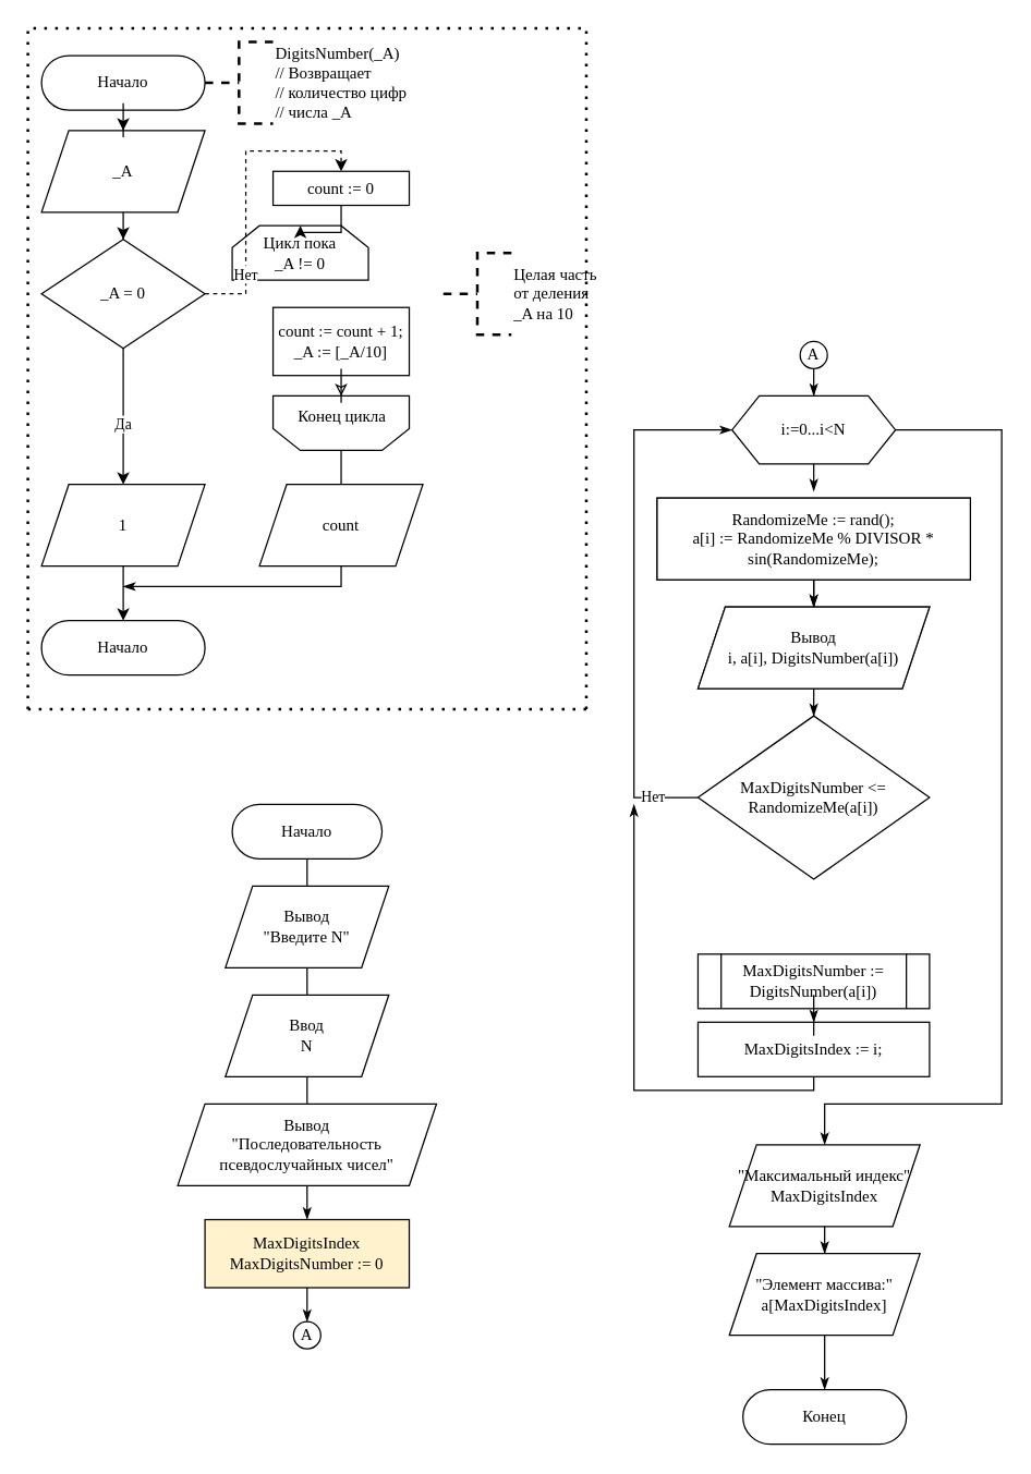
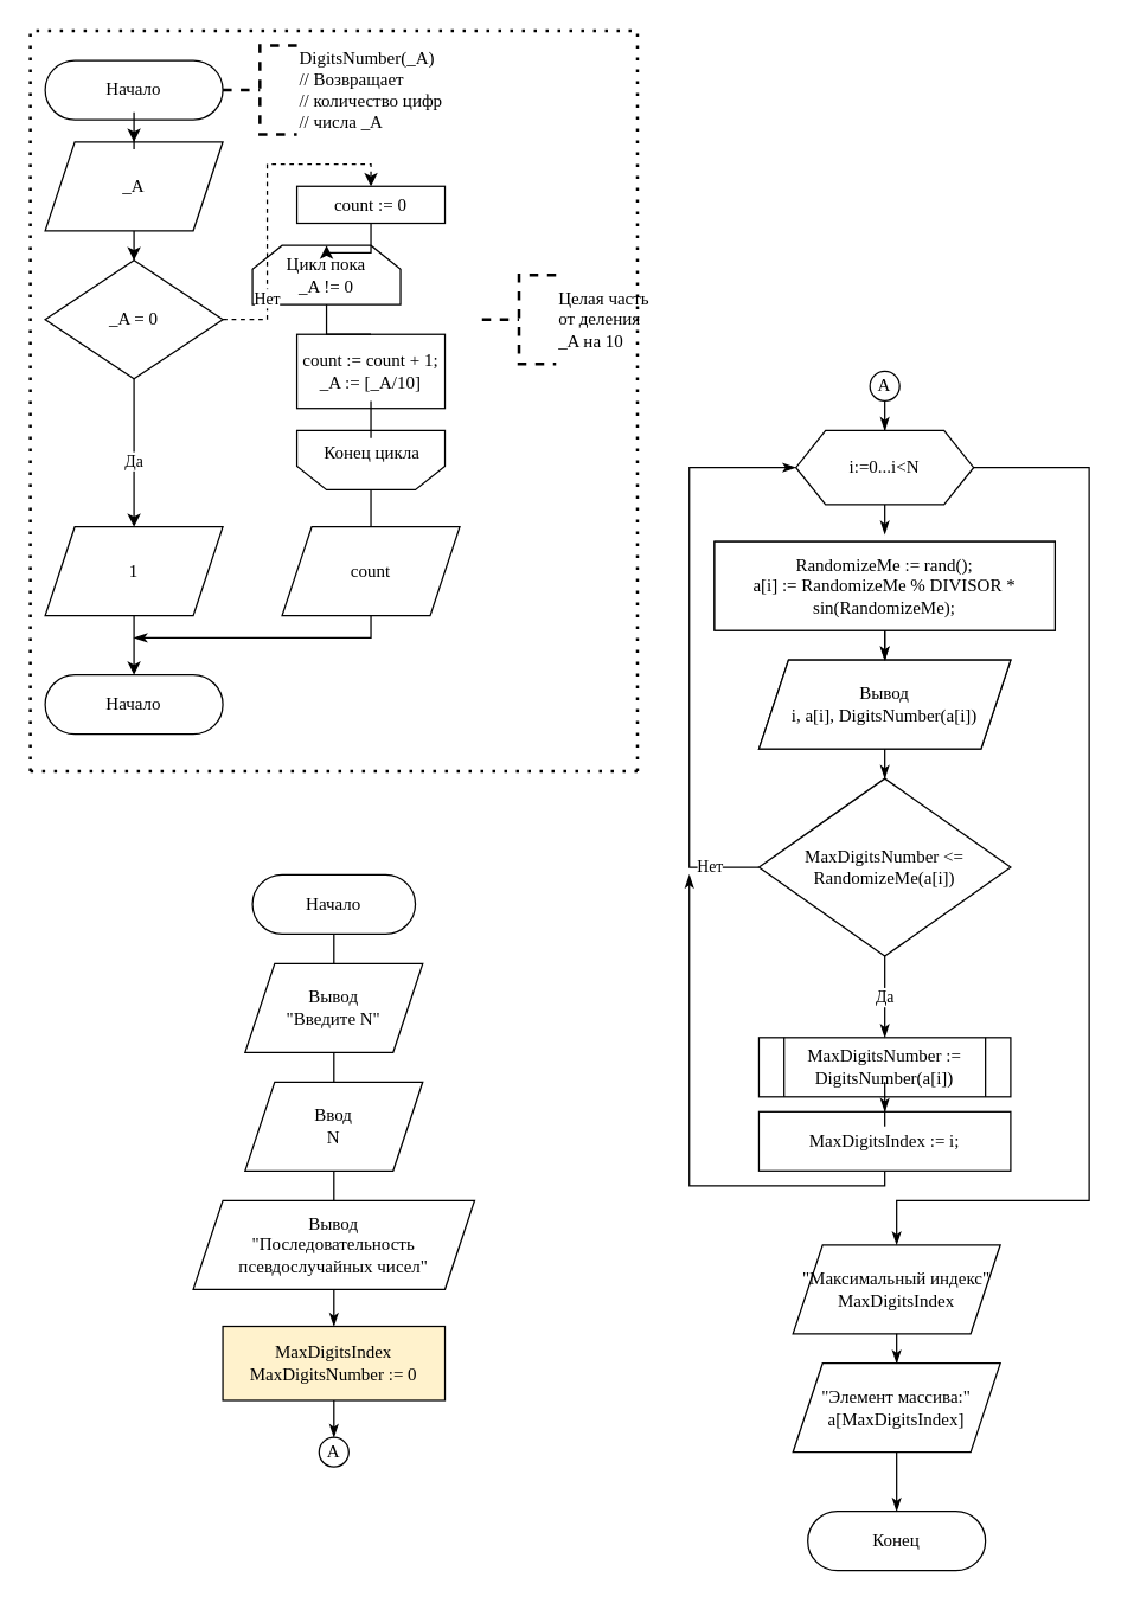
  <mxCell id="0" />
  <mxCell id="1" parent="0" />
  <mxCell id="2" value="" style="group" vertex="1" connectable="0" parent="1"><mxGeometry x="20" y="20" width="410" height="500" as="geometry" /></mxCell>
  <mxCell id="3" value="&lt;div&gt;Начало&lt;/div&gt;" style="rounded=1;whiteSpace=wrap;html=1;arcSize=50;fontFamily=Consolas;" parent="2" vertex="1"><mxGeometry x="10" y="20" width="120" height="40" as="geometry" /></mxCell>
  <mxCell id="4" value="&lt;div&gt;DigitsNumber(_A)&lt;/div&gt;&lt;div&gt;// Возвращает&lt;/div&gt;&lt;div&gt;// количество цифр&lt;/div&gt;&lt;div&gt;// числа _A&lt;br&gt;&lt;/div&gt;" style="strokeWidth=2;html=1;shape=mxgraph.flowchart.annotation_2;align=left;labelPosition=right;pointerEvents=1;fontFamily=Consolas;dashed=1;" vertex="1" parent="2"><mxGeometry x="130" y="10" width="50" height="60" as="geometry" /></mxCell>
  <mxCell id="5" value="_A = 0" style="rhombus;whiteSpace=wrap;html=1;rounded=1;fontFamily=Consolas;arcSize=0;" vertex="1" parent="2"><mxGeometry x="10" y="155" width="120" height="80" as="geometry" /></mxCell>
  <mxCell id="6" value="1" style="shape=parallelogram;perimeter=parallelogramPerimeter;whiteSpace=wrap;html=1;fixedSize=1;rounded=1;fontFamily=Consolas;arcSize=0;" vertex="1" parent="2"><mxGeometry x="10" y="335" width="120" height="60" as="geometry" /></mxCell>
  <mxCell id="7" value="Да" style="edgeStyle=orthogonalEdgeStyle;rounded=0;orthogonalLoop=1;jettySize=auto;html=1;endArrow=classic;endFill=1;fontFamily=Consolas;" edge="1" parent="2" source="5" target="6"><mxGeometry x="0.111" relative="1" as="geometry"><mxPoint as="offset" /></mxGeometry></mxCell>
  <mxCell id="8" value="&lt;div&gt;Начало&lt;/div&gt;" style="rounded=1;whiteSpace=wrap;html=1;arcSize=50;fontFamily=Consolas;" vertex="1" parent="2"><mxGeometry x="10" y="435" width="120" height="40" as="geometry" /></mxCell>
  <mxCell id="9" value="" style="edgeStyle=orthogonalEdgeStyle;rounded=0;orthogonalLoop=1;jettySize=auto;html=1;endArrow=classic;endFill=1;fontFamily=Consolas;" edge="1" parent="2" source="6" target="8"><mxGeometry relative="1" as="geometry" /></mxCell>
  <mxCell id="10" value="" style="edgeStyle=orthogonalEdgeStyle;rounded=0;orthogonalLoop=1;jettySize=auto;html=1;endArrow=classic;endFill=1;fontFamily=Consolas;" edge="1" parent="2" source="11" target="5"><mxGeometry relative="1" as="geometry" /></mxCell>
  <mxCell id="11" value="_A" style="shape=parallelogram;perimeter=parallelogramPerimeter;whiteSpace=wrap;html=1;fixedSize=1;rounded=1;fontFamily=Consolas;arcSize=0;" vertex="1" parent="2"><mxGeometry x="10" y="75" width="120" height="60" as="geometry" /></mxCell>
  <mxCell id="12" value="" style="edgeStyle=orthogonalEdgeStyle;rounded=0;orthogonalLoop=1;jettySize=auto;html=1;endArrow=classic;endFill=1;fontFamily=Consolas;" edge="1" parent="2" source="3" target="11"><mxGeometry relative="1" as="geometry" /></mxCell>
  <mxCell id="13" value="&lt;div&gt;Цикл пока&lt;/div&gt;&lt;div&gt;_A != 0&lt;/div&gt;" style="shape=loopLimit;whiteSpace=wrap;html=1;rounded=1;fontFamily=Consolas;arcSize=0;" vertex="1" parent="2"><mxGeometry x="150" y="145" width="100" height="40" as="geometry" /></mxCell>
  <mxCell id="14" value="" style="edgeStyle=orthogonalEdgeStyle;rounded=0;orthogonalLoop=1;jettySize=auto;html=1;endArrow=classic;endFill=1;fontFamily=Consolas;" edge="1" parent="2" source="15" target="13"><mxGeometry relative="1" as="geometry" /></mxCell>
  <mxCell id="15" value="count := 0" style="whiteSpace=wrap;html=1;rounded=1;arcSize=0;fontFamily=Consolas;" vertex="1" parent="2"><mxGeometry x="180" y="105" width="100" height="25" as="geometry" /></mxCell>
  <mxCell id="16" value="Нет" style="edgeStyle=orthogonalEdgeStyle;rounded=0;orthogonalLoop=1;jettySize=auto;html=1;endArrow=classic;endFill=1;fontFamily=Consolas;entryX=0.5;entryY=0;entryDx=0;entryDy=0;dashed=1;" edge="1" parent="2" source="5" target="15"><mxGeometry x="-0.599" relative="1" as="geometry"><mxPoint x="230" y="100" as="targetPoint" /><Array as="points"><mxPoint x="160" y="195" /><mxPoint x="160" y="90" /><mxPoint x="230" y="90" /></Array><mxPoint as="offset" /></mxGeometry></mxCell>
  <mxCell id="17" value="&lt;div&gt;count := count + 1;&lt;br&gt;&lt;/div&gt;&lt;div&gt;_A := [_A/10]&lt;br&gt;&lt;/div&gt;" style="whiteSpace=wrap;html=1;rounded=1;arcSize=0;fontFamily=Consolas;" vertex="1" parent="2"><mxGeometry x="180" y="205" width="100" height="50" as="geometry" /></mxCell>
+ <mxCell id="18" value="" style="edgeStyle=orthogonalEdgeStyle;rounded=0;orthogonalLoop=1;jettySize=auto;html=1;endArrow=none;endFill=0;fontFamily=Consolas;entryX=0.5;entryY=0;entryDx=0;entryDy=0;" edge="1" parent="2" source="13" target="17"><mxGeometry relative="1" as="geometry" /></mxCell>
  <mxCell id="19" value="&lt;div&gt;Целая часть&lt;/div&gt;&lt;div&gt;от деления&lt;/div&gt;&lt;div&gt;_A на 10&lt;br&gt;&lt;/div&gt;" style="strokeWidth=2;html=1;shape=mxgraph.flowchart.annotation_2;align=left;labelPosition=right;pointerEvents=1;fontFamily=Consolas;dashed=1;" vertex="1" parent="2"><mxGeometry x="305" y="165" width="50" height="60" as="geometry" /></mxCell>
  <mxCell id="20" value="&lt;div&gt;Конец цикла&lt;/div&gt;" style="shape=loopLimit;html=1;rounded=0;fontFamily=Consolas;arcSize=0;rotation=0;editable=1;movableLabel=1;comic=0;direction=west;flipH=0;flipV=0;verticalAlign=top;horizontal=1;whiteSpace=wrap;dropTarget=0;sketch=0;noLabel=0;overflow=visible;align=center;" vertex="1" parent="2"><mxGeometry x="180" y="270" width="100" height="40" as="geometry"><mxPoint x="1.0" y="1" as="offset" /></mxGeometry></mxCell>
- <mxCell id="21" style="edgeStyle=orthogonalEdgeStyle;rounded=0;orthogonalLoop=1;jettySize=auto;html=1;entryX=0.5;entryY=1;entryDx=0;entryDy=0;endArrow=classic;endFill=0;fontFamily=Consolas;" edge="1" parent="2" source="17" target="20"><mxGeometry relative="1" as="geometry" /></mxCell>
+ <mxCell id="21" style="edgeStyle=orthogonalEdgeStyle;rounded=0;orthogonalLoop=1;jettySize=auto;html=1;entryX=0.5;entryY=1;entryDx=0;entryDy=0;endArrow=none;endFill=0;fontFamily=Consolas;" edge="1" parent="2" source="17" target="20"><mxGeometry relative="1" as="geometry" /></mxCell>
  <mxCell id="22" style="edgeStyle=orthogonalEdgeStyle;rounded=0;orthogonalLoop=1;jettySize=auto;html=1;endArrow=classicThin;endFill=1;fontFamily=Consolas;" edge="1" parent="2" source="23"><mxGeometry relative="1" as="geometry"><mxPoint x="70" y="410" as="targetPoint" /><Array as="points"><mxPoint x="230" y="410" /></Array></mxGeometry></mxCell>
  <mxCell id="23" value="count" style="shape=parallelogram;perimeter=parallelogramPerimeter;whiteSpace=wrap;html=1;fixedSize=1;rounded=1;fontFamily=Consolas;arcSize=0;" vertex="1" parent="2"><mxGeometry x="170" y="335" width="120" height="60" as="geometry" /></mxCell>
  <mxCell id="24" value="" style="edgeStyle=orthogonalEdgeStyle;rounded=0;orthogonalLoop=1;jettySize=auto;html=1;endArrow=none;endFill=0;fontFamily=Consolas;" edge="1" parent="2" source="20" target="23"><mxGeometry relative="1" as="geometry" /></mxCell>
  <mxCell id="25" value="" style="group" vertex="1" connectable="0" parent="2"><mxGeometry width="410" height="500" as="geometry" /></mxCell>
  <mxCell id="26" value="" style="endArrow=none;dashed=1;html=1;dashPattern=1 3;strokeWidth=2;fontFamily=Consolas;rounded=0;" edge="1" parent="25"><mxGeometry width="50" height="50" relative="1" as="geometry"><mxPoint y="500" as="sourcePoint" /><mxPoint x="410" as="targetPoint" /><Array as="points"><mxPoint /></Array></mxGeometry></mxCell>
  <mxCell id="27" value="" style="endArrow=none;dashed=1;html=1;dashPattern=1 3;strokeWidth=2;fontFamily=Consolas;" edge="1" parent="25"><mxGeometry width="50" height="50" relative="1" as="geometry"><mxPoint y="500" as="sourcePoint" /><mxPoint x="410" y="500" as="targetPoint" /></mxGeometry></mxCell>
  <mxCell id="28" value="" style="endArrow=none;dashed=1;html=1;dashPattern=1 3;strokeWidth=2;fontFamily=Consolas;" edge="1" parent="25"><mxGeometry width="50" height="50" relative="1" as="geometry"><mxPoint x="410" y="500" as="sourcePoint" /><mxPoint x="410" as="targetPoint" /></mxGeometry></mxCell>
  <mxCell id="29" value="" style="group" vertex="1" connectable="0" parent="1"><mxGeometry x="465" y="250" width="270" height="810" as="geometry" /></mxCell>
  <mxCell id="30" style="edgeStyle=orthogonalEdgeStyle;rounded=0;orthogonalLoop=1;jettySize=auto;html=1;endArrow=classicThin;endFill=1;fontFamily=Consolas;" edge="1" parent="29" source="31"><mxGeometry relative="1" as="geometry"><mxPoint x="132" y="110" as="targetPoint" /></mxGeometry></mxCell>
  <mxCell id="31" value="i:=0...i&amp;lt;N" style="shape=hexagon;perimeter=hexagonPerimeter2;whiteSpace=wrap;html=1;fixedSize=1;strokeWidth=1;fontFamily=Consolas;" parent="29" vertex="1"><mxGeometry x="72" y="40" width="120" height="50" as="geometry" /></mxCell>
  <mxCell id="32" value="&lt;div&gt;RandomizeMe := rand();&lt;br&gt;&lt;/div&gt;&lt;div&gt;a[i] := RandomizeMe % DIVISOR * sin(RandomizeMe);&lt;/div&gt;" style="whiteSpace=wrap;html=1;strokeWidth=1;fontFamily=Consolas;" parent="29" vertex="1"><mxGeometry x="17" y="115" width="230" height="60" as="geometry" /></mxCell>
  <mxCell id="33" value="Нет" style="edgeStyle=orthogonalEdgeStyle;rounded=0;orthogonalLoop=1;jettySize=auto;html=1;endArrow=classicThin;endFill=1;strokeWidth=1;fontFamily=Consolas;exitX=0;exitY=0.5;exitDx=0;exitDy=0;" parent="29" source="39" edge="1"><mxGeometry x="-0.832" relative="1" as="geometry"><mxPoint x="72" y="65" as="targetPoint" /><Array as="points"><mxPoint y="335" /><mxPoint y="65" /></Array><mxPoint x="-3" y="435" as="sourcePoint" /><mxPoint as="offset" /></mxGeometry></mxCell>
  <mxCell id="34" value="&lt;div&gt;Вывод&lt;/div&gt;&lt;div&gt;i, a[i], DigitsNumber(a[i])&lt;/div&gt;" style="shape=parallelogram;perimeter=parallelogramPerimeter;whiteSpace=wrap;html=1;fixedSize=1;strokeWidth=1;fontFamily=Consolas;" parent="29" vertex="1"><mxGeometry x="47" y="195" width="170" height="60" as="geometry" /></mxCell>
  <mxCell id="35" value="" style="edgeStyle=orthogonalEdgeStyle;rounded=0;orthogonalLoop=1;jettySize=auto;html=1;endArrow=classicThin;endFill=1;strokeColor=#000000;strokeWidth=1;fontFamily=Consolas;" parent="29" source="32" target="34" edge="1"><mxGeometry relative="1" as="geometry" /></mxCell>
  <mxCell id="36" value="&lt;div&gt;RandomizeMe := rand();&lt;br&gt;&lt;/div&gt;&lt;div&gt;a[i] := RandomizeMe % DIVISOR * sin(RandomizeMe);&lt;/div&gt;" style="whiteSpace=wrap;html=1;strokeWidth=1;fontFamily=Consolas;" vertex="1" parent="29"><mxGeometry x="17" y="115" width="230" height="60" as="geometry" /></mxCell>
  <mxCell id="37" value="&lt;div&gt;Вывод&lt;/div&gt;&lt;div&gt;i, a[i], DigitsNumber(a[i])&lt;/div&gt;" style="shape=parallelogram;perimeter=parallelogramPerimeter;whiteSpace=wrap;html=1;fixedSize=1;strokeWidth=1;fontFamily=Consolas;" vertex="1" parent="29"><mxGeometry x="47" y="195" width="170" height="60" as="geometry" /></mxCell>
  <mxCell id="38" value="" style="edgeStyle=orthogonalEdgeStyle;rounded=0;orthogonalLoop=1;jettySize=auto;html=1;endArrow=classicThin;endFill=1;strokeColor=#000000;strokeWidth=1;fontFamily=Consolas;" edge="1" source="36" target="37" parent="29"><mxGeometry relative="1" as="geometry" /></mxCell>
  <mxCell id="39" value="MaxDigitsNumber &amp;lt;= RandomizeMe(a[i])" style="rhombus;whiteSpace=wrap;html=1;rounded=1;fontFamily=Consolas;arcSize=0;" vertex="1" parent="29"><mxGeometry x="47" y="275" width="170" height="120" as="geometry" /></mxCell>
  <mxCell id="40" value="" style="edgeStyle=orthogonalEdgeStyle;rounded=0;orthogonalLoop=1;jettySize=auto;html=1;endArrow=classicThin;endFill=1;fontFamily=Consolas;" edge="1" parent="29" source="37" target="39"><mxGeometry relative="1" as="geometry" /></mxCell>
  <mxCell id="41" value="MaxDigitsNumber := DigitsNumber(a[i])" style="shape=process;whiteSpace=wrap;html=1;backgroundOutline=1;rounded=1;fontFamily=Consolas;arcSize=0;" vertex="1" parent="29"><mxGeometry x="47" y="450" width="170" height="40" as="geometry" /></mxCell>
+ <mxCell id="42" value="Да" style="edgeStyle=orthogonalEdgeStyle;rounded=0;orthogonalLoop=1;jettySize=auto;html=1;endArrow=classicThin;endFill=1;fontFamily=Consolas;" edge="1" parent="29" source="39" target="41"><mxGeometry relative="1" as="geometry" /></mxCell>
  <mxCell id="43" style="edgeStyle=orthogonalEdgeStyle;rounded=0;orthogonalLoop=1;jettySize=auto;html=1;endArrow=classicThin;endFill=1;fontFamily=Consolas;exitX=0.5;exitY=1;exitDx=0;exitDy=0;" edge="1" parent="29" source="44"><mxGeometry relative="1" as="geometry"><mxPoint y="340" as="targetPoint" /><mxPoint x="132.01" y="536" as="sourcePoint" /><Array as="points"><mxPoint x="132" y="550" /><mxPoint y="550" /></Array></mxGeometry></mxCell>
  <mxCell id="44" value="MaxDigitsIndex := i;" style="whiteSpace=wrap;html=1;rounded=1;fontFamily=Consolas;arcSize=0;" vertex="1" parent="29"><mxGeometry x="47" y="500" width="170" height="40" as="geometry" /></mxCell>
  <mxCell id="45" value="" style="edgeStyle=orthogonalEdgeStyle;rounded=0;orthogonalLoop=1;jettySize=auto;html=1;endArrow=classicThin;endFill=1;fontFamily=Consolas;" edge="1" parent="29" source="41" target="44"><mxGeometry relative="1" as="geometry" /></mxCell>
  <mxCell id="46" style="edgeStyle=orthogonalEdgeStyle;rounded=0;orthogonalLoop=1;jettySize=auto;html=1;entryX=0.5;entryY=0;entryDx=0;entryDy=0;endArrow=classicThin;endFill=1;fontFamily=Consolas;" edge="1" parent="29" source="47" target="31"><mxGeometry relative="1" as="geometry" /></mxCell>
  <mxCell id="47" value="A" style="ellipse;whiteSpace=wrap;html=1;rounded=1;fontFamily=Consolas;arcSize=0;" vertex="1" parent="29"><mxGeometry x="122" width="20" height="20" as="geometry" /></mxCell>
  <mxCell id="48" value="&lt;div&gt;&quot;Максимальный индекс&quot;&lt;/div&gt;&lt;div&gt;MaxDigitsIndex&lt;/div&gt;" style="shape=parallelogram;perimeter=parallelogramPerimeter;whiteSpace=wrap;html=1;fixedSize=1;rounded=1;fontFamily=Consolas;arcSize=0;" vertex="1" parent="29"><mxGeometry x="70" y="590" width="140" height="60" as="geometry" /></mxCell>
  <mxCell id="49" style="edgeStyle=orthogonalEdgeStyle;rounded=0;orthogonalLoop=1;jettySize=auto;html=1;endArrow=classicThin;endFill=1;fontFamily=Consolas;entryX=0.5;entryY=0;entryDx=0;entryDy=0;" edge="1" parent="29" source="31" target="48"><mxGeometry relative="1" as="geometry"><mxPoint x="140" y="580" as="targetPoint" /><Array as="points"><mxPoint x="270" y="65" /><mxPoint x="270" y="560" /><mxPoint x="140" y="560" /></Array></mxGeometry></mxCell>
  <mxCell id="50" value="&lt;div&gt;&quot;Элемент массива:&quot;&lt;/div&gt;&lt;div&gt;a[MaxDigitsIndex]&lt;/div&gt;" style="shape=parallelogram;perimeter=parallelogramPerimeter;whiteSpace=wrap;html=1;fixedSize=1;rounded=1;fontFamily=Consolas;arcSize=0;" vertex="1" parent="29"><mxGeometry x="70" y="670" width="140" height="60" as="geometry" /></mxCell>
  <mxCell id="51" value="" style="edgeStyle=orthogonalEdgeStyle;rounded=0;orthogonalLoop=1;jettySize=auto;html=1;endArrow=classicThin;endFill=1;fontFamily=Consolas;" edge="1" parent="29" source="48" target="50"><mxGeometry relative="1" as="geometry" /></mxCell>
  <mxCell id="52" value="Конец" style="whiteSpace=wrap;html=1;rounded=1;fontFamily=Consolas;arcSize=50;" vertex="1" parent="29"><mxGeometry x="80" y="770" width="120" height="40" as="geometry" /></mxCell>
  <mxCell id="53" value="" style="edgeStyle=orthogonalEdgeStyle;rounded=0;orthogonalLoop=1;jettySize=auto;html=1;endArrow=classicThin;endFill=1;fontFamily=Consolas;" edge="1" parent="29" source="50" target="52"><mxGeometry relative="1" as="geometry" /></mxCell>
  <mxCell id="54" value="" style="group" vertex="1" connectable="0" parent="1"><mxGeometry x="130" y="590" width="190" height="400" as="geometry" /></mxCell>
  <mxCell id="55" value="&lt;div&gt;Начало&lt;/div&gt;" style="rounded=1;whiteSpace=wrap;html=1;arcSize=50;fontFamily=Consolas;" parent="54" vertex="1"><mxGeometry x="40" width="110" height="40" as="geometry" /></mxCell>
  <mxCell id="56" value="&lt;div&gt;Вывод&lt;/div&gt;&lt;div&gt;&quot;Введите N&quot;&lt;br&gt;&lt;/div&gt;" style="shape=parallelogram;perimeter=parallelogramPerimeter;whiteSpace=wrap;html=1;fixedSize=1;rounded=1;arcSize=0;fontFamily=Consolas;" parent="54" vertex="1"><mxGeometry x="35" y="60" width="120" height="60" as="geometry" /></mxCell>
  <mxCell id="57" value="" style="edgeStyle=orthogonalEdgeStyle;rounded=0;orthogonalLoop=1;jettySize=auto;html=1;endArrow=none;endFill=0;fontFamily=Consolas;" parent="54" source="55" target="56" edge="1"><mxGeometry relative="1" as="geometry" /></mxCell>
  <mxCell id="58" value="" style="edgeStyle=orthogonalEdgeStyle;rounded=0;orthogonalLoop=1;jettySize=auto;html=1;endArrow=none;endFill=0;strokeColor=#000000;strokeWidth=1;fontFamily=Consolas;" parent="54" source="60" target="56" edge="1"><mxGeometry relative="1" as="geometry" /></mxCell>
  <mxCell id="59" value="" style="edgeStyle=orthogonalEdgeStyle;rounded=0;orthogonalLoop=1;jettySize=auto;html=1;endArrow=none;endFill=0;strokeColor=#000000;strokeWidth=1;fontFamily=Consolas;" parent="54" source="60" edge="1"><mxGeometry relative="1" as="geometry"><mxPoint x="95" y="220" as="targetPoint" /></mxGeometry></mxCell>
  <mxCell id="60" value="&lt;div&gt;Ввод&lt;/div&gt;&lt;div&gt;N&lt;br&gt;&lt;/div&gt;" style="shape=parallelogram;perimeter=parallelogramPerimeter;whiteSpace=wrap;html=1;fixedSize=1;rounded=1;arcSize=0;fontFamily=Consolas;" parent="54" vertex="1"><mxGeometry x="35" y="140" width="120" height="60" as="geometry" /></mxCell>
  <mxCell id="61" style="edgeStyle=orthogonalEdgeStyle;rounded=0;orthogonalLoop=1;jettySize=auto;html=1;exitX=0.5;exitY=1;exitDx=0;exitDy=0;fontFamily=Consolas;" parent="54" source="60" target="60" edge="1"><mxGeometry relative="1" as="geometry" /></mxCell>
  <mxCell id="62" value="&lt;div&gt;Вывод&lt;/div&gt;&lt;div&gt;&quot;Последовательность&lt;/div&gt;&lt;div&gt;псевдослучайных чисел&quot;&lt;br&gt;&lt;/div&gt;" style="shape=parallelogram;perimeter=parallelogramPerimeter;whiteSpace=wrap;html=1;fixedSize=1;rounded=1;arcSize=0;fontFamily=Consolas;" parent="54" vertex="1"><mxGeometry y="220" width="190" height="60" as="geometry" /></mxCell>
  <mxCell id="63" value="&lt;div&gt;MaxDigitsIndex&lt;/div&gt;&lt;div&gt;MaxDigitsNumber := 0&lt;br&gt;&lt;/div&gt;" style="whiteSpace=wrap;html=1;rounded=1;arcSize=0;fontFamily=Consolas;fillColor=#fff2cc;" vertex="1" parent="54"><mxGeometry x="20" y="305" width="150" height="50" as="geometry" /></mxCell>
  <mxCell id="64" style="edgeStyle=orthogonalEdgeStyle;rounded=0;orthogonalLoop=1;jettySize=auto;html=1;entryX=0.5;entryY=0;entryDx=0;entryDy=0;endArrow=classicThin;endFill=1;fontFamily=Consolas;" edge="1" parent="54" source="62" target="63"><mxGeometry relative="1" as="geometry" /></mxCell>
  <mxCell id="65" value="A" style="ellipse;whiteSpace=wrap;html=1;rounded=1;fontFamily=Consolas;arcSize=0;" vertex="1" parent="54"><mxGeometry x="85" y="380" width="20" height="20" as="geometry" /></mxCell>
  <mxCell id="66" value="" style="edgeStyle=orthogonalEdgeStyle;rounded=0;orthogonalLoop=1;jettySize=auto;html=1;endArrow=classicThin;endFill=1;fontFamily=Consolas;" edge="1" parent="54" source="63" target="65"><mxGeometry relative="1" as="geometry" /></mxCell>
